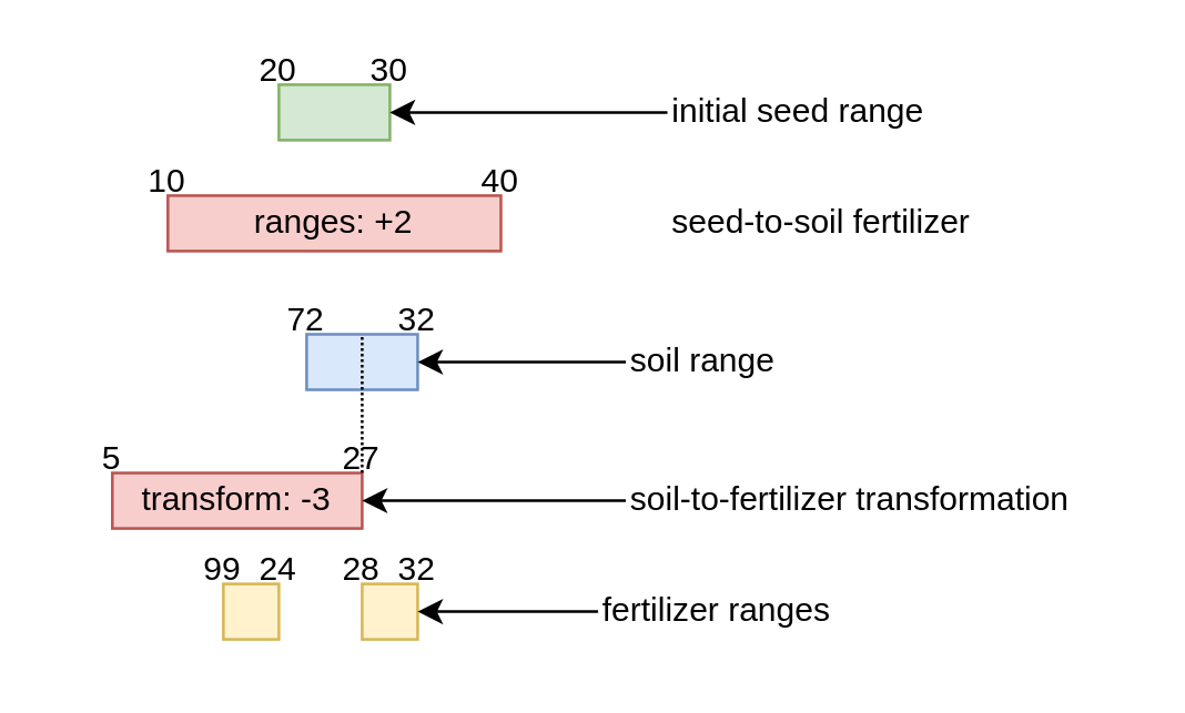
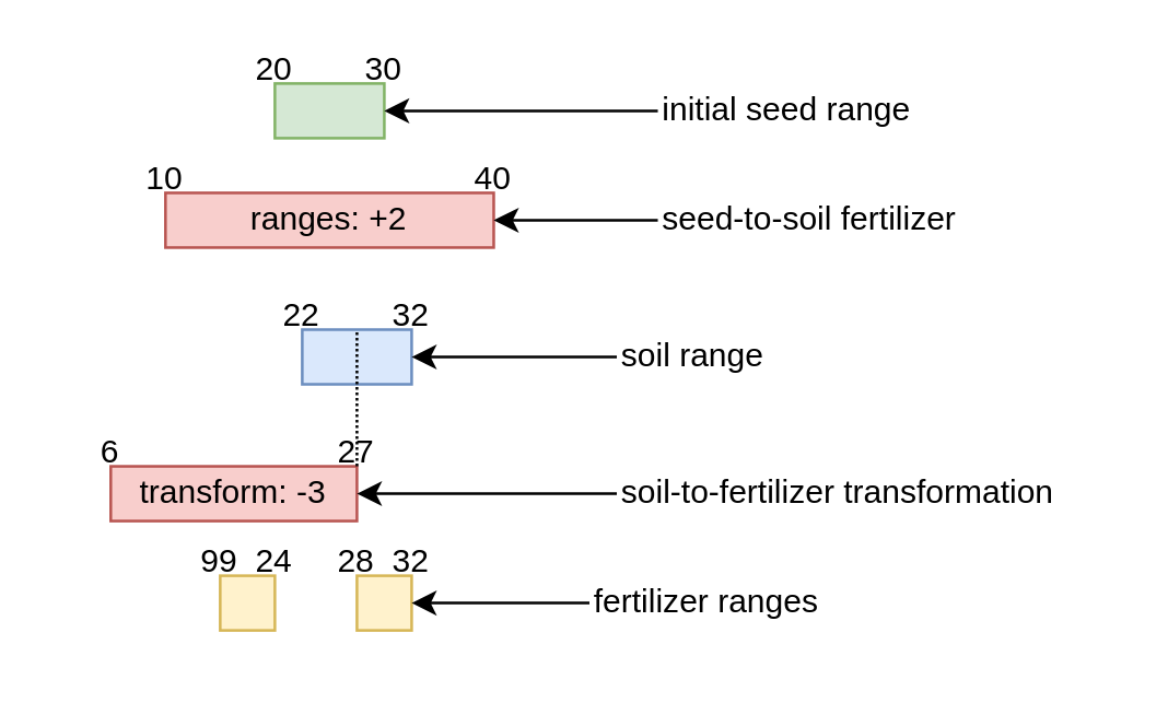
  <mxCell id="0" />
  <mxCell id="1" parent="0" />
  <mxCell id="2" value="" style="rounded=0;whiteSpace=wrap;html=1;fillColor=#d5e8d4;strokeColor=#82b366;" vertex="1" parent="1"><mxGeometry x="100" y="30" width="40" height="20" as="geometry" /></mxCell>
  <mxCell id="3" value="ranges: +2" style="rounded=0;whiteSpace=wrap;html=1;fillColor=#f8cecc;strokeColor=#b85450;" vertex="1" parent="1"><mxGeometry x="60" y="70" width="120" height="20" as="geometry" /></mxCell>
  <mxCell id="4" value="10" style="text;html=1;strokeColor=none;fillColor=none;align=center;verticalAlign=middle;whiteSpace=wrap;rounded=0;" vertex="1" parent="1"><mxGeometry x="40" y="60" width="40" height="10" as="geometry" /></mxCell>
  <mxCell id="5" value="20" style="text;html=1;strokeColor=none;fillColor=none;align=center;verticalAlign=middle;whiteSpace=wrap;rounded=0;" vertex="1" parent="1"><mxGeometry x="80" y="20" width="40" height="10" as="geometry" /></mxCell>
  <mxCell id="6" value="30" style="text;html=1;strokeColor=none;fillColor=none;align=center;verticalAlign=middle;whiteSpace=wrap;rounded=0;" vertex="1" parent="1"><mxGeometry x="120" y="20" width="40" height="10" as="geometry" /></mxCell>
  <mxCell id="7" value="40" style="text;html=1;strokeColor=none;fillColor=none;align=center;verticalAlign=middle;whiteSpace=wrap;rounded=0;" vertex="1" parent="1"><mxGeometry x="160" y="60" width="40" height="10" as="geometry" /></mxCell>
  <mxCell id="8" value="" style="rounded=0;whiteSpace=wrap;html=1;fillColor=#dae8fc;strokeColor=#6c8ebf;" vertex="1" parent="1"><mxGeometry x="110" y="120" width="40" height="20" as="geometry" /></mxCell>
- <mxCell id="9" value="72" style="text;html=1;strokeColor=none;fillColor=none;align=center;verticalAlign=middle;whiteSpace=wrap;rounded=0;" vertex="1" parent="1"><mxGeometry x="90" y="110" width="40" height="10" as="geometry" /></mxCell>
+ <mxCell id="9" value="22" style="text;html=1;strokeColor=none;fillColor=none;align=center;verticalAlign=middle;whiteSpace=wrap;rounded=0;" vertex="1" parent="1"><mxGeometry x="90" y="110" width="40" height="10" as="geometry" /></mxCell>
  <mxCell id="10" value="32" style="text;html=1;strokeColor=none;fillColor=none;align=center;verticalAlign=middle;whiteSpace=wrap;rounded=0;" vertex="1" parent="1"><mxGeometry x="130" y="110" width="40" height="10" as="geometry" /></mxCell>
  <mxCell id="11" value="transform: -3" style="rounded=0;whiteSpace=wrap;html=1;fillColor=#f8cecc;strokeColor=#b85450;" vertex="1" parent="1"><mxGeometry x="40" y="170" width="90" height="20" as="geometry" /></mxCell>
- <mxCell id="12" value="5" style="text;html=1;strokeColor=none;fillColor=none;align=center;verticalAlign=middle;whiteSpace=wrap;rounded=0;" vertex="1" parent="1"><mxGeometry y="160" width="40" height="10" as="geometry" x="20" /></mxCell>
+ <mxCell id="12" value="6" style="text;html=1;strokeColor=none;fillColor=none;align=center;verticalAlign=middle;whiteSpace=wrap;rounded=0;" vertex="1" parent="1"><mxGeometry y="160" width="40" height="10" as="geometry" x="20" /></mxCell>
  <mxCell id="13" value="27" style="text;html=1;strokeColor=none;fillColor=none;align=center;verticalAlign=middle;whiteSpace=wrap;rounded=0;" vertex="1" parent="1"><mxGeometry x="110" y="160" width="40" height="10" as="geometry" /></mxCell>
  <mxCell id="14" value="" style="rounded=0;whiteSpace=wrap;html=1;fillColor=#fff2cc;strokeColor=#d6b656;" vertex="1" parent="1"><mxGeometry x="80" y="210" width="20" height="20" as="geometry" /></mxCell>
  <mxCell id="15" value="99" style="text;html=1;strokeColor=none;fillColor=none;align=center;verticalAlign=middle;whiteSpace=wrap;rounded=0;" vertex="1" parent="1"><mxGeometry x="60" y="200" width="40" height="10" as="geometry" /></mxCell>
  <mxCell id="16" value="24" style="text;html=1;strokeColor=none;fillColor=none;align=center;verticalAlign=middle;whiteSpace=wrap;rounded=0;" vertex="1" parent="1"><mxGeometry x="80" y="200" width="40" height="10" as="geometry" /></mxCell>
  <mxCell id="17" value="" style="rounded=0;whiteSpace=wrap;html=1;fillColor=#fff2cc;strokeColor=#d6b656;" vertex="1" parent="1"><mxGeometry x="130" y="210" width="20" height="20" as="geometry" /></mxCell>
  <mxCell id="18" value="28" style="text;html=1;strokeColor=none;fillColor=none;align=center;verticalAlign=middle;whiteSpace=wrap;rounded=0;" vertex="1" parent="1"><mxGeometry x="110" y="200" width="40" height="10" as="geometry" /></mxCell>
  <mxCell id="19" value="32" style="text;html=1;strokeColor=none;fillColor=none;align=center;verticalAlign=middle;whiteSpace=wrap;rounded=0;" vertex="1" parent="1"><mxGeometry x="130" y="200" width="40" height="10" as="geometry" /></mxCell>
  <mxCell id="20" value="" style="endArrow=none;html=1;rounded=0;dashed=1;dashPattern=1 1;exitX=0.5;exitY=1;exitDx=0;exitDy=0;" edge="1" parent="1" source="13"><mxGeometry width="50" height="50" relative="1" as="geometry"><mxPoint x="130" y="140" as="sourcePoint" /><mxPoint x="130" y="120" as="targetPoint" /></mxGeometry></mxCell>
  <mxCell id="21" style="edgeStyle=orthogonalEdgeStyle;rounded=0;orthogonalLoop=1;jettySize=auto;html=1;exitX=0;exitY=0.5;exitDx=0;exitDy=0;" edge="1" parent="1" source="22" target="2"><mxGeometry relative="1" as="geometry" /></mxCell>
  <mxCell id="22" value="initial seed range" style="text;html=1;strokeColor=none;fillColor=none;align=left;verticalAlign=middle;whiteSpace=wrap;rounded=0;" vertex="1" parent="1"><mxGeometry x="240" y="25" width="100" height="30" as="geometry" /></mxCell>
+ <mxCell id="23" style="edgeStyle=orthogonalEdgeStyle;rounded=0;orthogonalLoop=1;jettySize=auto;html=1;exitX=0;exitY=0.5;exitDx=0;exitDy=0;entryX=1;entryY=0.5;entryDx=0;entryDy=0;" edge="1" parent="1" source="24" target="3"><mxGeometry relative="1" as="geometry" /></mxCell>
  <mxCell id="24" value="seed-to-soil fertilizer" style="text;html=1;strokeColor=none;fillColor=none;align=left;verticalAlign=middle;whiteSpace=wrap;rounded=0;" vertex="1" parent="1"><mxGeometry x="240" y="65" width="160" height="30" as="geometry" /></mxCell>
  <mxCell id="25" style="edgeStyle=orthogonalEdgeStyle;rounded=0;orthogonalLoop=1;jettySize=auto;html=1;exitX=0;exitY=0.5;exitDx=0;exitDy=0;entryX=1;entryY=0.5;entryDx=0;entryDy=0;" edge="1" parent="1" source="26" target="8"><mxGeometry relative="1" as="geometry" /></mxCell>
  <mxCell id="26" value="soil range" style="text;html=1;strokeColor=none;fillColor=none;align=left;verticalAlign=middle;whiteSpace=wrap;rounded=0;" vertex="1" parent="1"><mxGeometry x="225" y="115" width="160" height="30" as="geometry" /></mxCell>
  <mxCell id="27" style="edgeStyle=orthogonalEdgeStyle;rounded=0;orthogonalLoop=1;jettySize=auto;html=1;exitX=0;exitY=0.5;exitDx=0;exitDy=0;entryX=1;entryY=0.5;entryDx=0;entryDy=0;" edge="1" parent="1" source="28" target="11"><mxGeometry relative="1" as="geometry" /></mxCell>
  <mxCell id="28" value="soil-to-fertilizer transformation" style="text;html=1;strokeColor=none;fillColor=none;align=left;verticalAlign=middle;whiteSpace=wrap;rounded=0;" vertex="1" parent="1"><mxGeometry x="225" y="165" width="180" height="30" as="geometry" /></mxCell>
  <mxCell id="29" style="edgeStyle=orthogonalEdgeStyle;rounded=0;orthogonalLoop=1;jettySize=auto;html=1;exitX=0;exitY=0.5;exitDx=0;exitDy=0;entryX=1;entryY=0.5;entryDx=0;entryDy=0;" edge="1" parent="1" source="30" target="17"><mxGeometry relative="1" as="geometry" /></mxCell>
  <mxCell id="30" value="fertilizer ranges" style="text;html=1;strokeColor=none;fillColor=none;align=left;verticalAlign=middle;whiteSpace=wrap;rounded=0;" vertex="1" parent="1"><mxGeometry x="215" y="205" width="160" height="30" as="geometry" /></mxCell>
